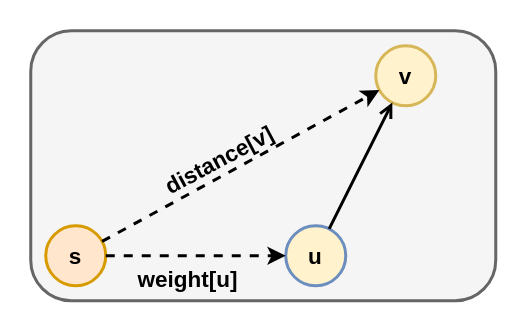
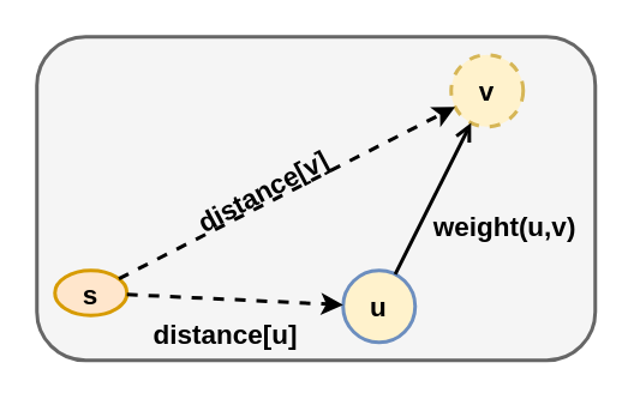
  <mxCell id="0" />
  <mxCell id="1" parent="0" />
  <mxCell id="2" value="" style="rounded=1;whiteSpace=wrap;html=1;fontSize=15;fontColor=#333333;strokeWidth=2;fillColor=#f5f5f5;strokeColor=#666666;" vertex="1" parent="1"><mxGeometry x="20" y="20" width="310" height="180" as="geometry" /></mxCell>
- <mxCell id="3" value="s" style="ellipse;whiteSpace=wrap;html=1;aspect=fixed;fillColor=#ffe6cc;strokeColor=#d79b00;strokeWidth=2;fontSize=15;fontStyle=1" vertex="1" parent="1"><mxGeometry x="30" y="150" width="40" height="40" as="geometry" /></mxCell>
- <mxCell id="4" value="v" style="ellipse;whiteSpace=wrap;html=1;aspect=fixed;fillColor=#fff2cc;strokeColor=#d6b656;strokeWidth=2;fontSize=15;fontStyle=1" vertex="1" parent="1"><mxGeometry x="250" y="30" width="40" height="40" as="geometry" /></mxCell>
+ <mxCell id="3" value="s" style="ellipse;whiteSpace=wrap;html=1;aspect=fixed;fillColor=#ffe6cc;strokeColor=#d79b00;strokeWidth=2;fontSize=15;fontStyle=1" vertex="1" parent="1"><mxGeometry x="30" y="150" width="40" height="25" as="geometry" /></mxCell>
+ <mxCell id="4" value="v" style="ellipse;whiteSpace=wrap;html=1;aspect=fixed;fillColor=#fff2cc;strokeColor=#d6b656;strokeWidth=2;fontSize=15;fontStyle=1;dashed=1;" vertex="1" parent="1"><mxGeometry x="250" y="30" width="40" height="40" as="geometry" /></mxCell>
  <mxCell id="5" value="u" style="ellipse;whiteSpace=wrap;html=1;aspect=fixed;fillColor=#fff2cc;strokeColor=#6c8ebf;strokeWidth=2;fontSize=15;fontStyle=1;" vertex="1" parent="1"><mxGeometry x="190" y="150" width="40" height="40" as="geometry" /></mxCell>
  <mxCell id="6" value="" style="endArrow=classic;dashed=1;html=1;rounded=0;fontSize=15;fontColor=#B85450;strokeWidth=2;endFill=1;" edge="1" parent="1" source="3" target="4"><mxGeometry width="50" height="50" relative="1" as="geometry"><mxPoint x="100" y="140" as="sourcePoint" /><mxPoint x="150" y="90" as="targetPoint" /></mxGeometry></mxCell>
  <mxCell id="7" value="" style="endArrow=classic;dashed=1;html=1;rounded=0;fontSize=15;fontColor=#B85450;strokeWidth=2;endFill=1;" edge="1" parent="1" source="3" target="5"><mxGeometry width="50" height="50" relative="1" as="geometry"><mxPoint x="110" y="270" as="sourcePoint" /><mxPoint x="160" y="220" as="targetPoint" /></mxGeometry></mxCell>
  <mxCell id="8" value="" style="endArrow=open;html=1;rounded=0;fontSize=15;fontColor=#B85450;strokeWidth=2;" edge="1" parent="1" source="5" target="4"><mxGeometry width="50" height="50" relative="1" as="geometry"><mxPoint x="160" y="280" as="sourcePoint" /><mxPoint x="210" y="230" as="targetPoint" /></mxGeometry></mxCell>
- <mxCell id="9" value="weight[u]" style="text;html=1;strokeColor=none;fillColor=none;align=center;verticalAlign=middle;whiteSpace=wrap;rounded=0;fontSize=15;fontColor=#000000;fontStyle=1" vertex="1" parent="1"><mxGeometry x="80" y="170" width="90" height="30" as="geometry" /></mxCell>
+ <mxCell id="9" value="distance[u]" style="text;html=1;strokeColor=none;fillColor=none;align=center;verticalAlign=middle;whiteSpace=wrap;rounded=0;fontSize=15;fontColor=#000000;fontStyle=1" vertex="1" parent="1"><mxGeometry x="80" y="170" width="90" height="30" as="geometry" /></mxCell>
  <mxCell id="10" value="distance[v]" style="text;html=1;strokeColor=none;fillColor=none;align=center;verticalAlign=middle;whiteSpace=wrap;rounded=0;fontSize=15;fontColor=#000000;fontStyle=1;rotation=332;" vertex="1" parent="1"><mxGeometry x="102.65" y="90.59" width="85" height="30" as="geometry" /></mxCell>
+ <mxCell id="11" value="weight(u,v)" style="text;html=1;strokeColor=none;fillColor=none;align=center;verticalAlign=middle;whiteSpace=wrap;rounded=0;fontSize=15;fontColor=#000000;fontStyle=1" vertex="1" parent="1"><mxGeometry x="240" y="110" width="80" height="30" as="geometry" /></mxCell>
